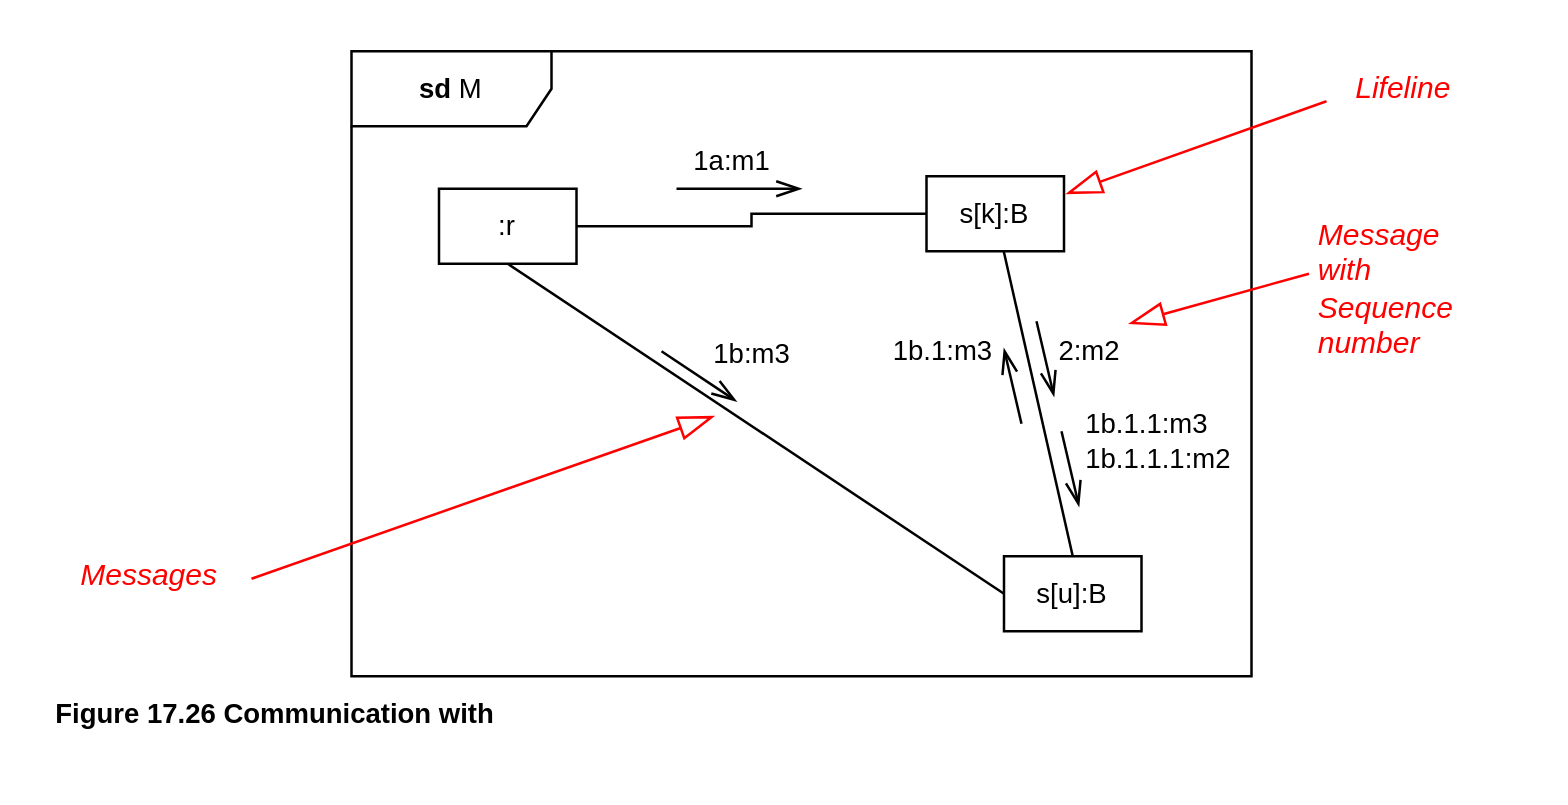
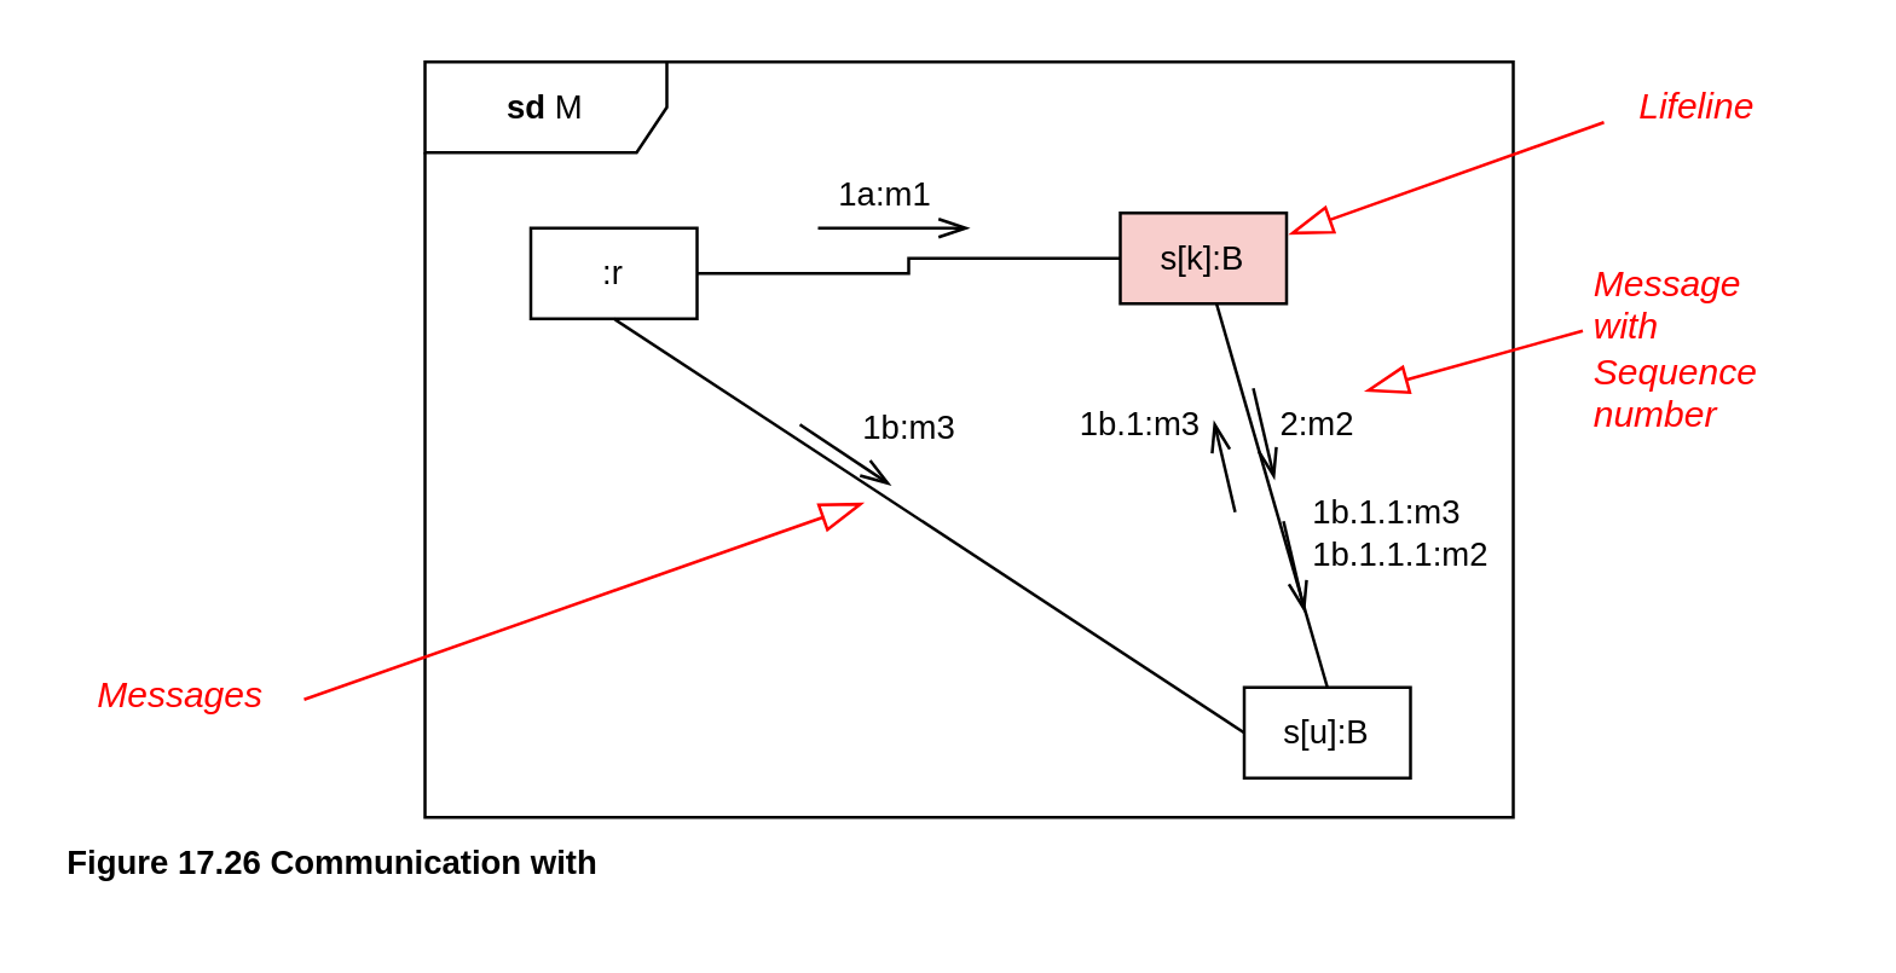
  <mxCell id="0" />
  <mxCell id="1" value="uml" parent="0" />
  <mxCell id="2" value="&lt;b&gt;sd&lt;/b&gt; M" style="shape=umlFrame;whiteSpace=wrap;html=1;pointerEvents=0;recursiveResize=0;container=1;collapsible=0;width=80;fontFamily=Helvetica;fontSize=11;fontColor=default;height=30;" vertex="1" parent="1"><mxGeometry x="140" width="360" height="250" as="geometry" y="20" /></mxCell>
  <mxCell id="3" value="" style="edgeStyle=orthogonalEdgeStyle;shape=connector;rounded=0;orthogonalLoop=1;jettySize=auto;html=1;labelBackgroundColor=none;strokeColor=default;fontFamily=Helvetica;fontSize=11;fontColor=default;startArrow=none;startFill=0;endArrow=none;endFill=0;startSize=12;endSize=12;" edge="1" parent="2" source="4" target="6"><mxGeometry relative="1" as="geometry" /></mxCell>
  <mxCell id="4" value=":r" style="whiteSpace=wrap;html=1;fontFamily=Helvetica;fontSize=11;fontColor=default;" vertex="1" parent="2"><mxGeometry x="35" y="55" width="55" height="30" as="geometry" /></mxCell>
  <mxCell id="5" style="shape=connector;rounded=0;orthogonalLoop=1;jettySize=auto;html=1;entryX=0.5;entryY=0;entryDx=0;entryDy=0;labelBackgroundColor=none;strokeColor=default;fontFamily=Helvetica;fontSize=11;fontColor=default;startArrow=none;startFill=0;endArrow=none;endFill=0;startSize=12;endSize=12;" edge="1" parent="2" source="6" target="8"><mxGeometry relative="1" as="geometry" /></mxCell>
- <mxCell id="6" value="s[k]:B" style="whiteSpace=wrap;html=1;fontFamily=Helvetica;fontSize=11;fontColor=default;" vertex="1" parent="2"><mxGeometry x="230" y="50" width="55" height="30" as="geometry" /></mxCell>
+ <mxCell id="6" value="s[k]:B" style="whiteSpace=wrap;html=1;fontFamily=Helvetica;fontSize=11;fontColor=default;fillColor=#f8cecc;" vertex="1" parent="2"><mxGeometry x="230" y="50" width="55" height="30" as="geometry" /></mxCell>
  <mxCell id="7" style="shape=connector;rounded=0;orthogonalLoop=1;jettySize=auto;html=1;entryX=0.5;entryY=1;entryDx=0;entryDy=0;labelBackgroundColor=none;strokeColor=default;fontFamily=Helvetica;fontSize=11;fontColor=default;startArrow=none;startFill=0;endArrow=none;endFill=0;startSize=12;endSize=12;exitX=0;exitY=0.5;exitDx=0;exitDy=0;" edge="1" parent="2" source="8" target="4"><mxGeometry relative="1" as="geometry" /></mxCell>
- <mxCell id="8" value="s[u]:B" style="whiteSpace=wrap;html=1;fontFamily=Helvetica;fontSize=11;fontColor=default;" vertex="1" parent="2"><mxGeometry x="261" y="202" width="55" height="30" as="geometry" /></mxCell>
+ <mxCell id="8" value="s[u]:B" style="whiteSpace=wrap;html=1;fontFamily=Helvetica;fontSize=11;fontColor=default;" vertex="1" parent="2"><mxGeometry x="271" y="207" width="55" height="30" as="geometry" /></mxCell>
  <mxCell id="9" value="" style="edgeStyle=none;orthogonalLoop=1;jettySize=auto;html=1;rounded=0;labelBackgroundColor=none;strokeColor=default;fontFamily=Helvetica;fontSize=11;fontColor=default;startArrow=none;startFill=0;endArrow=openThin;endFill=0;startSize=12;endSize=8;shape=connector;" edge="1" parent="1"><mxGeometry width="100" relative="1" as="geometry"><mxPoint x="270" y="75" as="sourcePoint" /><mxPoint x="320" y="75" as="targetPoint" /><Array as="points" /></mxGeometry></mxCell>
  <mxCell id="10" value="1a:m1" style="edgeLabel;html=1;align=center;verticalAlign=middle;resizable=0;points=[];fontSize=11;fontFamily=Helvetica;fontColor=default;" vertex="1" connectable="0" parent="9"><mxGeometry relative="1" as="geometry"><mxPoint x="-4" y="-12" as="offset" /></mxGeometry></mxCell>
  <mxCell id="11" style="shape=connector;rounded=0;orthogonalLoop=1;jettySize=auto;html=1;labelBackgroundColor=none;strokeColor=default;fontFamily=Helvetica;fontSize=11;fontColor=default;startArrow=none;startFill=0;endArrow=openThin;endFill=0;startSize=12;endSize=8;" edge="1" parent="1"><mxGeometry relative="1" as="geometry"><mxPoint x="414" y="128" as="sourcePoint" /><mxPoint x="421" y="158" as="targetPoint" /></mxGeometry></mxCell>
  <mxCell id="12" value="2:m2" style="edgeLabel;html=1;align=center;verticalAlign=middle;resizable=0;points=[];fontSize=11;fontFamily=Helvetica;fontColor=default;" vertex="1" connectable="0" parent="11"><mxGeometry x="-0.309" y="2" relative="1" as="geometry"><mxPoint x="16" y="1" as="offset" /></mxGeometry></mxCell>
  <mxCell id="13" style="shape=connector;rounded=0;orthogonalLoop=1;jettySize=auto;html=1;labelBackgroundColor=none;strokeColor=default;fontFamily=Helvetica;fontSize=11;fontColor=default;startArrow=none;startFill=0;endArrow=openThin;endFill=0;startSize=12;endSize=8;" edge="1" parent="1"><mxGeometry relative="1" as="geometry"><mxPoint x="424" y="172" as="sourcePoint" /><mxPoint x="431" y="202" as="targetPoint" /></mxGeometry></mxCell>
  <mxCell id="14" value="1b.1.1:m3&lt;br&gt;1b.1.1.1:m2" style="edgeLabel;html=1;align=left;verticalAlign=middle;resizable=0;points=[];fontSize=11;fontFamily=Helvetica;fontColor=default;" vertex="1" connectable="0" parent="13"><mxGeometry x="-0.309" y="2" relative="1" as="geometry"><mxPoint x="4" y="-7" as="offset" /></mxGeometry></mxCell>
  <mxCell id="15" style="shape=connector;rounded=0;orthogonalLoop=1;jettySize=auto;html=1;labelBackgroundColor=none;strokeColor=default;fontFamily=Helvetica;fontSize=11;fontColor=default;startArrow=none;startFill=0;endArrow=openThin;endFill=0;startSize=12;endSize=8;" edge="1" parent="1"><mxGeometry relative="1" as="geometry"><mxPoint x="408" y="169" as="sourcePoint" /><mxPoint x="401" y="139" as="targetPoint" /></mxGeometry></mxCell>
  <mxCell id="16" value="1b.1:m3" style="edgeLabel;html=1;align=left;verticalAlign=middle;resizable=0;points=[];fontSize=11;fontFamily=Helvetica;fontColor=default;" vertex="1" connectable="0" parent="15"><mxGeometry x="-0.309" y="2" relative="1" as="geometry"><mxPoint x="-49" y="-19" as="offset" /></mxGeometry></mxCell>
  <mxCell id="17" style="shape=connector;rounded=0;orthogonalLoop=1;jettySize=auto;html=1;labelBackgroundColor=none;strokeColor=default;fontFamily=Helvetica;fontSize=11;fontColor=default;startArrow=none;startFill=0;endArrow=openThin;endFill=0;startSize=12;endSize=8;" edge="1" parent="1"><mxGeometry relative="1" as="geometry"><mxPoint x="264" y="140" as="sourcePoint" /><mxPoint x="294" y="160" as="targetPoint" /></mxGeometry></mxCell>
  <mxCell id="18" value="1b:m3" style="edgeLabel;html=1;align=center;verticalAlign=middle;resizable=0;points=[];fontSize=11;fontFamily=Helvetica;fontColor=default;" vertex="1" connectable="0" parent="17"><mxGeometry x="-0.277" relative="1" as="geometry"><mxPoint x="25" y="-7" as="offset" /></mxGeometry></mxCell>
  <mxCell id="19" value="&lt;b&gt;Figure 17.26 Communication with&lt;/b&gt;" style="text;html=1;align=left;verticalAlign=middle;resizable=0;points=[];autosize=1;strokeColor=none;fillColor=none;fontSize=11;fontFamily=Helvetica;fontColor=default;" vertex="1" parent="1"><mxGeometry y="270" width="220" height="30" as="geometry" x="20" /></mxCell>
  <mxCell id="20" value="annotation" parent="0" />
  <mxCell id="21" value="Lifeline" style="text;html=1;align=left;verticalAlign=middle;resizable=0;points=[];autosize=1;strokeColor=none;fillColor=none;fontColor=#FF0000;fontStyle=2;fontSize=12;container=0;" vertex="1" parent="20"><mxGeometry x="540" width="60" height="30" as="geometry" y="20" /></mxCell>
  <mxCell id="22" style="rounded=0;orthogonalLoop=1;jettySize=auto;html=1;endArrow=blockThin;endFill=0;endSize=12;strokeColor=#FF0000;" edge="1" parent="20"><mxGeometry relative="1" as="geometry"><mxPoint x="426" y="77" as="targetPoint" /><mxPoint x="530" y="40" as="sourcePoint" /></mxGeometry></mxCell>
  <mxCell id="23" value="Message&lt;br&gt;with&lt;br&gt;Sequence&lt;br&gt;number" style="text;html=1;align=left;verticalAlign=middle;resizable=0;points=[];autosize=1;strokeColor=none;fillColor=none;fontColor=#FF0000;fontStyle=2;fontSize=12;container=0;" vertex="1" parent="20"><mxGeometry x="525" y="80" width="80" height="70" as="geometry" /></mxCell>
  <mxCell id="24" style="rounded=0;orthogonalLoop=1;jettySize=auto;html=1;endArrow=blockThin;endFill=0;endSize=12;strokeColor=#FF0000;exitX=-0.025;exitY=0.414;exitDx=0;exitDy=0;exitPerimeter=0;" edge="1" parent="20" source="23"><mxGeometry relative="1" as="geometry"><mxPoint x="451" y="129" as="targetPoint" /><mxPoint x="550" y="45" as="sourcePoint" /></mxGeometry></mxCell>
  <mxCell id="25" value="Messages" style="text;html=1;align=left;verticalAlign=middle;resizable=0;points=[];autosize=1;strokeColor=none;fillColor=none;fontColor=#FF0000;fontStyle=2;fontSize=12;container=0;" vertex="1" parent="20"><mxGeometry x="30" y="215" width="80" height="30" as="geometry" /></mxCell>
  <mxCell id="26" style="rounded=0;orthogonalLoop=1;jettySize=auto;html=1;endArrow=blockThin;endFill=0;endSize=12;strokeColor=#FF0000;exitX=0.875;exitY=0.533;exitDx=0;exitDy=0;exitPerimeter=0;" edge="1" parent="20" source="25"><mxGeometry relative="1" as="geometry"><mxPoint x="285" y="166" as="targetPoint" /><mxPoint x="540" y="50" as="sourcePoint" /></mxGeometry></mxCell>
